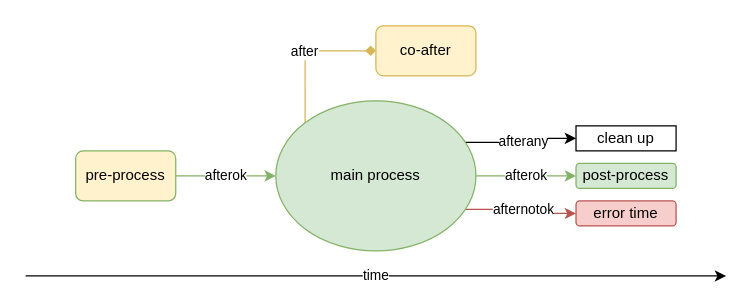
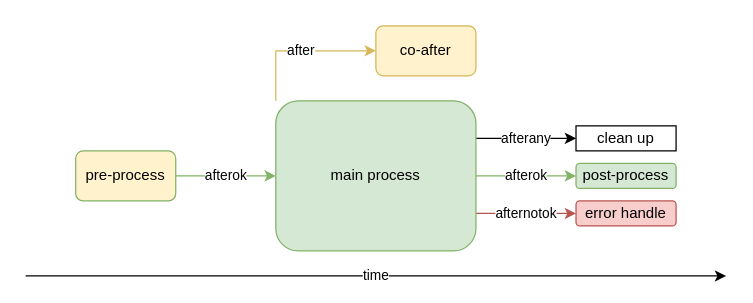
  <mxCell id="0" />
  <mxCell id="1" parent="0" />
  <mxCell id="2" value="time" style="endArrow=classic;html=1;rounded=0;" parent="1" edge="1"><mxGeometry width="50" height="50" relative="1" as="geometry"><mxPoint x="20" y="220" as="sourcePoint" /><mxPoint x="580" y="220" as="targetPoint" /></mxGeometry></mxCell>
  <mxCell id="3" value="afterany" style="edgeStyle=orthogonalEdgeStyle;rounded=0;orthogonalLoop=1;jettySize=auto;html=1;exitX=1;exitY=0.25;exitDx=0;exitDy=0;entryX=0;entryY=0.5;entryDx=0;entryDy=0;" parent="1" source="7" target="12" edge="1"><mxGeometry relative="1" as="geometry" /></mxCell>
  <mxCell id="4" value="afterok" style="edgeStyle=orthogonalEdgeStyle;rounded=0;orthogonalLoop=1;jettySize=auto;html=1;exitX=1;exitY=0.5;exitDx=0;exitDy=0;entryX=0;entryY=0.5;entryDx=0;entryDy=0;fillColor=#d5e8d4;strokeColor=#82b366;" parent="1" source="7" target="11" edge="1"><mxGeometry relative="1" as="geometry" /></mxCell>
  <mxCell id="5" value="afternotok" style="edgeStyle=orthogonalEdgeStyle;rounded=0;orthogonalLoop=1;jettySize=auto;html=1;exitX=1;exitY=0.75;exitDx=0;exitDy=0;entryX=0;entryY=0.5;entryDx=0;entryDy=0;fillColor=#f8cecc;strokeColor=#b85450;" parent="1" source="7" target="13" edge="1"><mxGeometry relative="1" as="geometry" /></mxCell>
- <mxCell id="6" value="after" style="edgeStyle=orthogonalEdgeStyle;rounded=0;orthogonalLoop=1;jettySize=auto;html=1;exitX=0;exitY=0;exitDx=0;exitDy=0;entryX=0;entryY=0.5;entryDx=0;entryDy=0;fillColor=#fff2cc;strokeColor=#d6b656;endArrow=diamond;" parent="1" source="7" target="8" edge="1"><mxGeometry relative="1" as="geometry" /></mxCell>
- <mxCell id="7" value="main process" style="ellipse;whiteSpace=wrap;html=1;fillColor=#d5e8d4;strokeColor=#82b366;" parent="1" vertex="1"><mxGeometry x="220" y="80" width="160" height="120" as="geometry" /></mxCell>
+ <mxCell id="6" value="after" style="edgeStyle=orthogonalEdgeStyle;rounded=0;orthogonalLoop=1;jettySize=auto;html=1;exitX=0;exitY=0;exitDx=0;exitDy=0;entryX=0;entryY=0.5;entryDx=0;entryDy=0;fillColor=#fff2cc;strokeColor=#d6b656;" parent="1" source="7" target="8" edge="1"><mxGeometry relative="1" as="geometry" /></mxCell>
+ <mxCell id="7" value="main process" style="rounded=1;whiteSpace=wrap;html=1;fillColor=#d5e8d4;strokeColor=#82b366;" parent="1" vertex="1"><mxGeometry x="220" y="80" width="160" height="120" as="geometry" /></mxCell>
  <mxCell id="8" value="co-after" style="rounded=1;whiteSpace=wrap;html=1;fillColor=#fff2cc;strokeColor=#d6b656;" parent="1" vertex="1"><mxGeometry x="300" y="20" width="80" height="40" as="geometry" /></mxCell>
  <mxCell id="9" value="afterok" style="edgeStyle=orthogonalEdgeStyle;rounded=0;orthogonalLoop=1;jettySize=auto;html=1;exitX=1;exitY=0.5;exitDx=0;exitDy=0;entryX=0;entryY=0.5;entryDx=0;entryDy=0;fillColor=#d5e8d4;strokeColor=#82b366;" parent="1" source="10" target="7" edge="1"><mxGeometry relative="1" as="geometry" /></mxCell>
  <mxCell id="10" value="pre-process" style="rounded=1;whiteSpace=wrap;html=1;fillColor=#fff2cc;strokeColor=#82b366;" parent="1" vertex="1"><mxGeometry x="60" y="120" width="80" height="40" as="geometry" /></mxCell>
  <mxCell id="11" value="post-process" style="rounded=1;whiteSpace=wrap;html=1;fillColor=#d5e8d4;strokeColor=#82b366;" parent="1" vertex="1"><mxGeometry x="460" y="130" width="80" height="20" as="geometry" /></mxCell>
  <mxCell id="12" value="clean up" style="whiteSpace=wrap;html=1;rounded=0;" parent="1" vertex="1"><mxGeometry x="460" y="100" width="80" height="20" as="geometry" /></mxCell>
- <mxCell id="13" value="error time" style="rounded=1;whiteSpace=wrap;html=1;fillColor=#f8cecc;strokeColor=#b85450;" parent="1" vertex="1"><mxGeometry x="460" y="160" width="80" height="20" as="geometry" /></mxCell>
+ <mxCell id="13" value="error handle" style="rounded=1;whiteSpace=wrap;html=1;fillColor=#f8cecc;strokeColor=#b85450;" parent="1" vertex="1"><mxGeometry x="460" y="160" width="80" height="20" as="geometry" /></mxCell>
